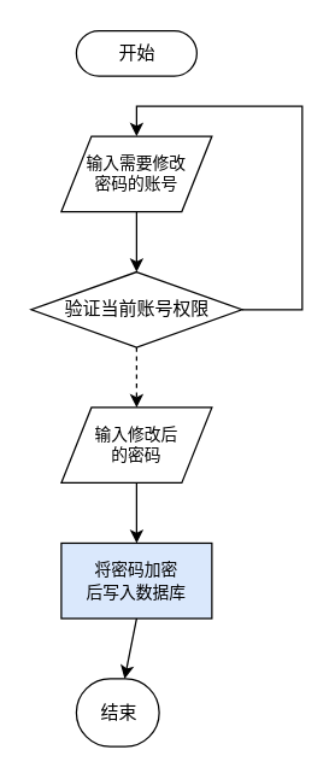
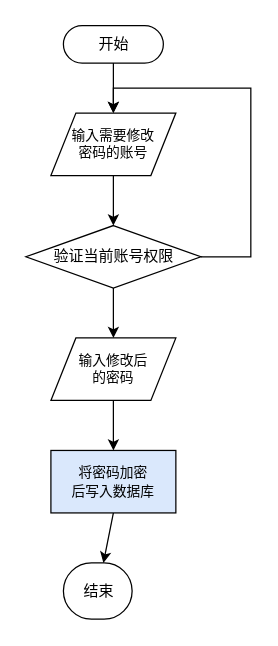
  <mxCell id="0" />
  <mxCell id="1" parent="0" />
+ <mxCell id="2" style="edgeStyle=none;html=1;exitX=0.5;exitY=0.5;exitDx=0;exitDy=15;exitPerimeter=0;entryX=0.5;entryY=0;entryDx=0;entryDy=0;" parent="1" source="3" target="5" edge="1"><mxGeometry relative="1" as="geometry" /></mxCell>
  <mxCell id="3" value="开始" style="html=1;dashed=0;whitespace=wrap;shape=mxgraph.dfd.start" parent="1" vertex="1"><mxGeometry x="50" y="20" width="80" height="30" as="geometry" /></mxCell>
  <mxCell id="4" style="edgeStyle=none;html=1;exitX=0.5;exitY=1;exitDx=0;exitDy=0;entryX=0.5;entryY=0;entryDx=0;entryDy=0;" parent="1" source="5" target="8" edge="1"><mxGeometry relative="1" as="geometry" /></mxCell>
  <mxCell id="5" value="输入需要修改&lt;br&gt;密码的账号" style="shape=parallelogram;perimeter=parallelogramPerimeter;whiteSpace=wrap;html=1;dashed=0;fontFamily=Helvetica;fontSize=11;fontColor=default;" parent="1" vertex="1"><mxGeometry x="40" y="90" width="100" height="50" as="geometry" /></mxCell>
  <mxCell id="6" style="edgeStyle=orthogonalEdgeStyle;shape=connector;rounded=0;html=1;exitX=1;exitY=0.5;exitDx=0;exitDy=0;entryX=0.5;entryY=0;entryDx=0;entryDy=0;labelBackgroundColor=default;fontFamily=Helvetica;fontSize=11;fontColor=default;endArrow=classic;strokeColor=default;" parent="1" source="8" target="5" edge="1"><mxGeometry relative="1" as="geometry"><Array as="points"><mxPoint x="200" y="205" /><mxPoint x="200" y="70" /><mxPoint x="90" y="70" /></Array></mxGeometry></mxCell>
- <mxCell id="7" value="" style="edgeStyle=none;html=1;dashed=1;" parent="1" source="8" target="11" edge="1"><mxGeometry relative="1" as="geometry" /></mxCell>
+ <mxCell id="7" value="" style="edgeStyle=none;html=1;" parent="1" source="8" target="11" edge="1"><mxGeometry relative="1" as="geometry" /></mxCell>
  <mxCell id="8" value="验证当前账号权限" style="shape=rhombus;html=1;dashed=0;whitespace=wrap;perimeter=rhombusPerimeter;" parent="1" vertex="1"><mxGeometry x="20" y="180" width="140" height="50" as="geometry" /></mxCell>
  <mxCell id="9" value="结束" style="html=1;dashed=0;whitespace=wrap;shape=mxgraph.dfd.start" parent="1" vertex="1"><mxGeometry x="50" y="450" width="55" height="45" as="geometry" /></mxCell>
  <mxCell id="10" value="" style="edgeStyle=none;html=1;" parent="1" source="11" edge="1"><mxGeometry relative="1" as="geometry"><mxPoint x="90" y="360" as="targetPoint" /></mxGeometry></mxCell>
  <mxCell id="11" value="输入修改后&lt;br&gt;的密码" style="shape=parallelogram;perimeter=parallelogramPerimeter;whiteSpace=wrap;html=1;dashed=0;fontFamily=Helvetica;fontSize=11;fontColor=default;" parent="1" vertex="1"><mxGeometry x="40" y="270" width="100" height="50" as="geometry" /></mxCell>
  <mxCell id="12" value="" style="edgeStyle=none;html=1;" parent="1" target="9" edge="1"><mxGeometry relative="1" as="geometry"><mxPoint x="90" y="410" as="sourcePoint" /></mxGeometry></mxCell>
  <mxCell id="13" value="&lt;span style=&quot;font-size: 11px&quot;&gt;将密码加密&lt;/span&gt;&lt;br style=&quot;font-size: 11px&quot;&gt;&lt;span style=&quot;font-size: 11px&quot;&gt;后写入数据库&lt;/span&gt;" style="rounded=0;whiteSpace=wrap;html=1;fillColor=#dae8fc;" vertex="1" parent="1"><mxGeometry x="40" y="360" width="100" height="50" as="geometry" /></mxCell>
